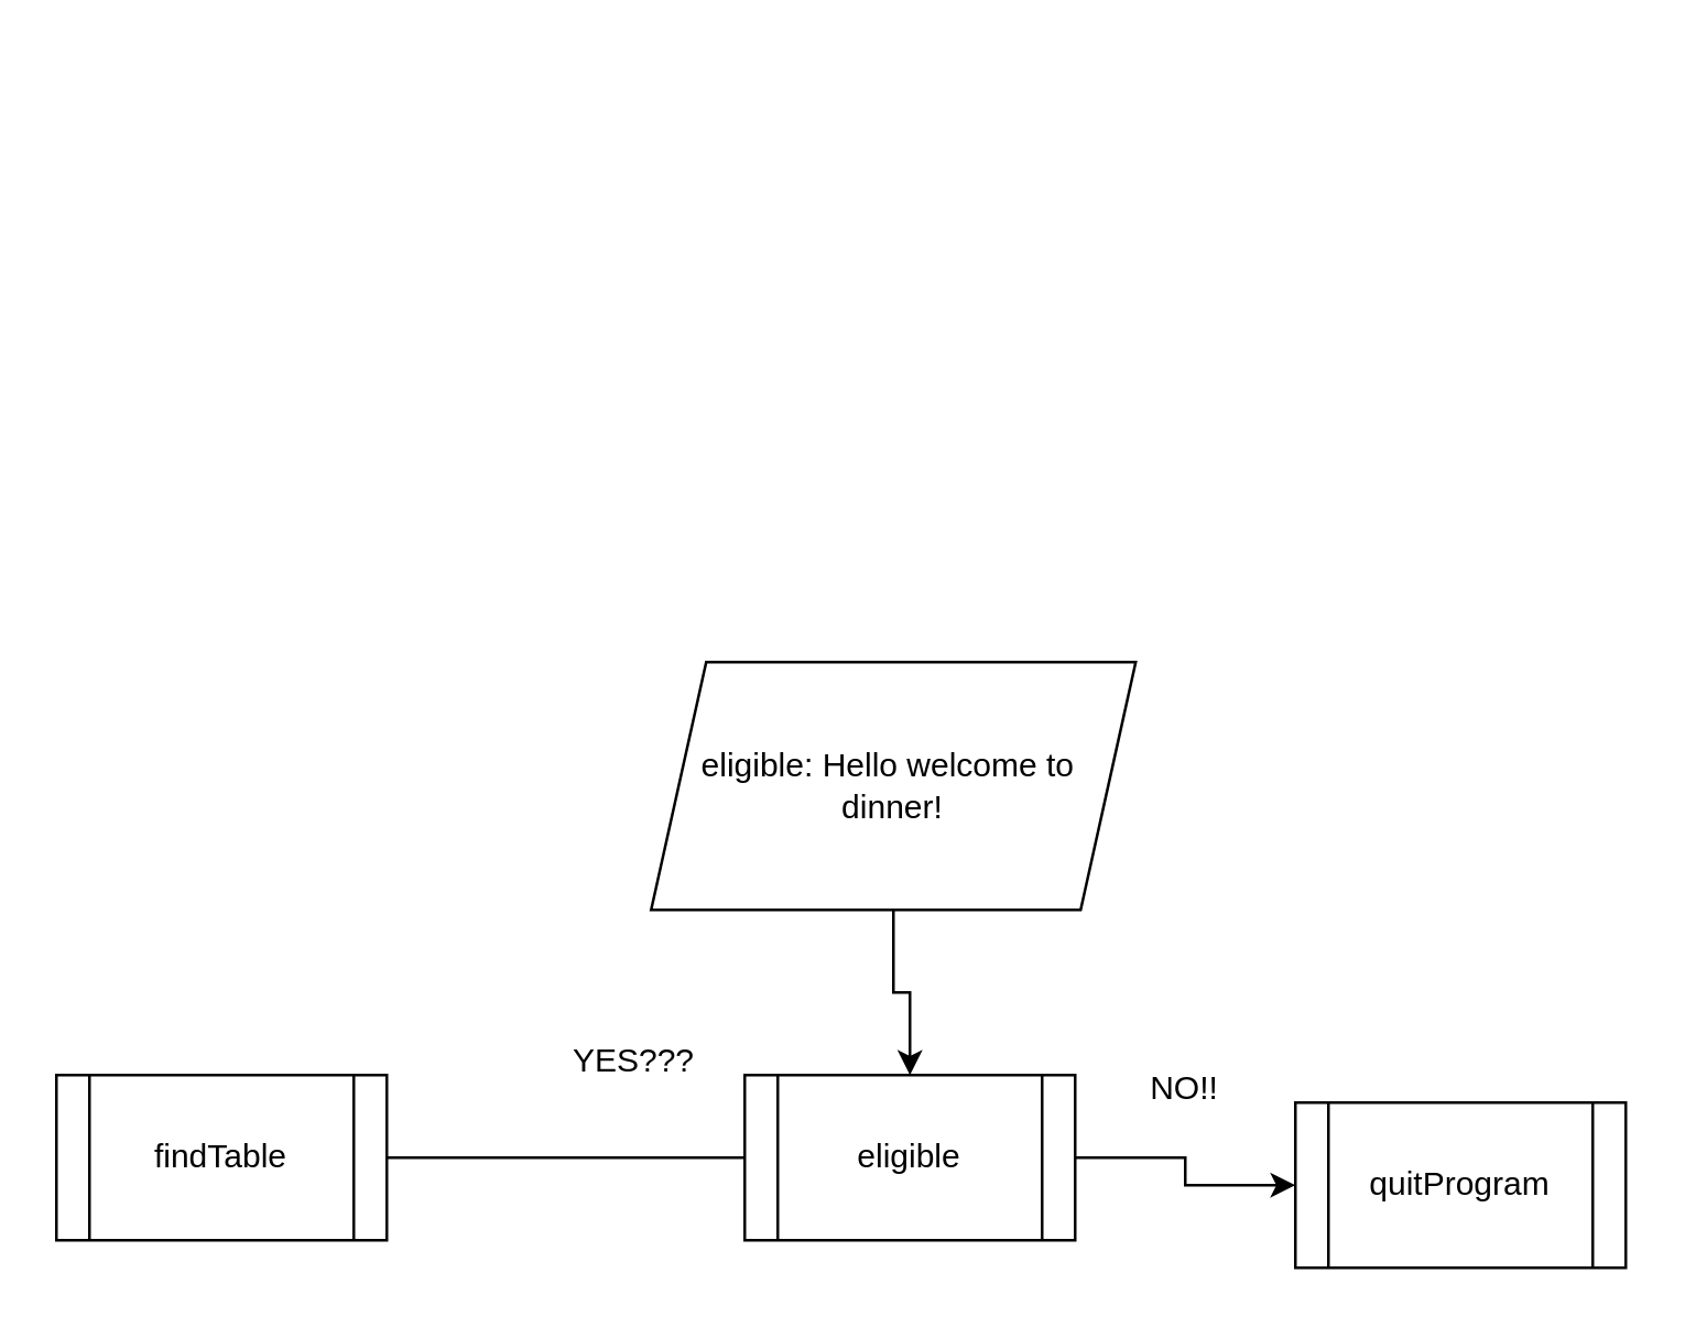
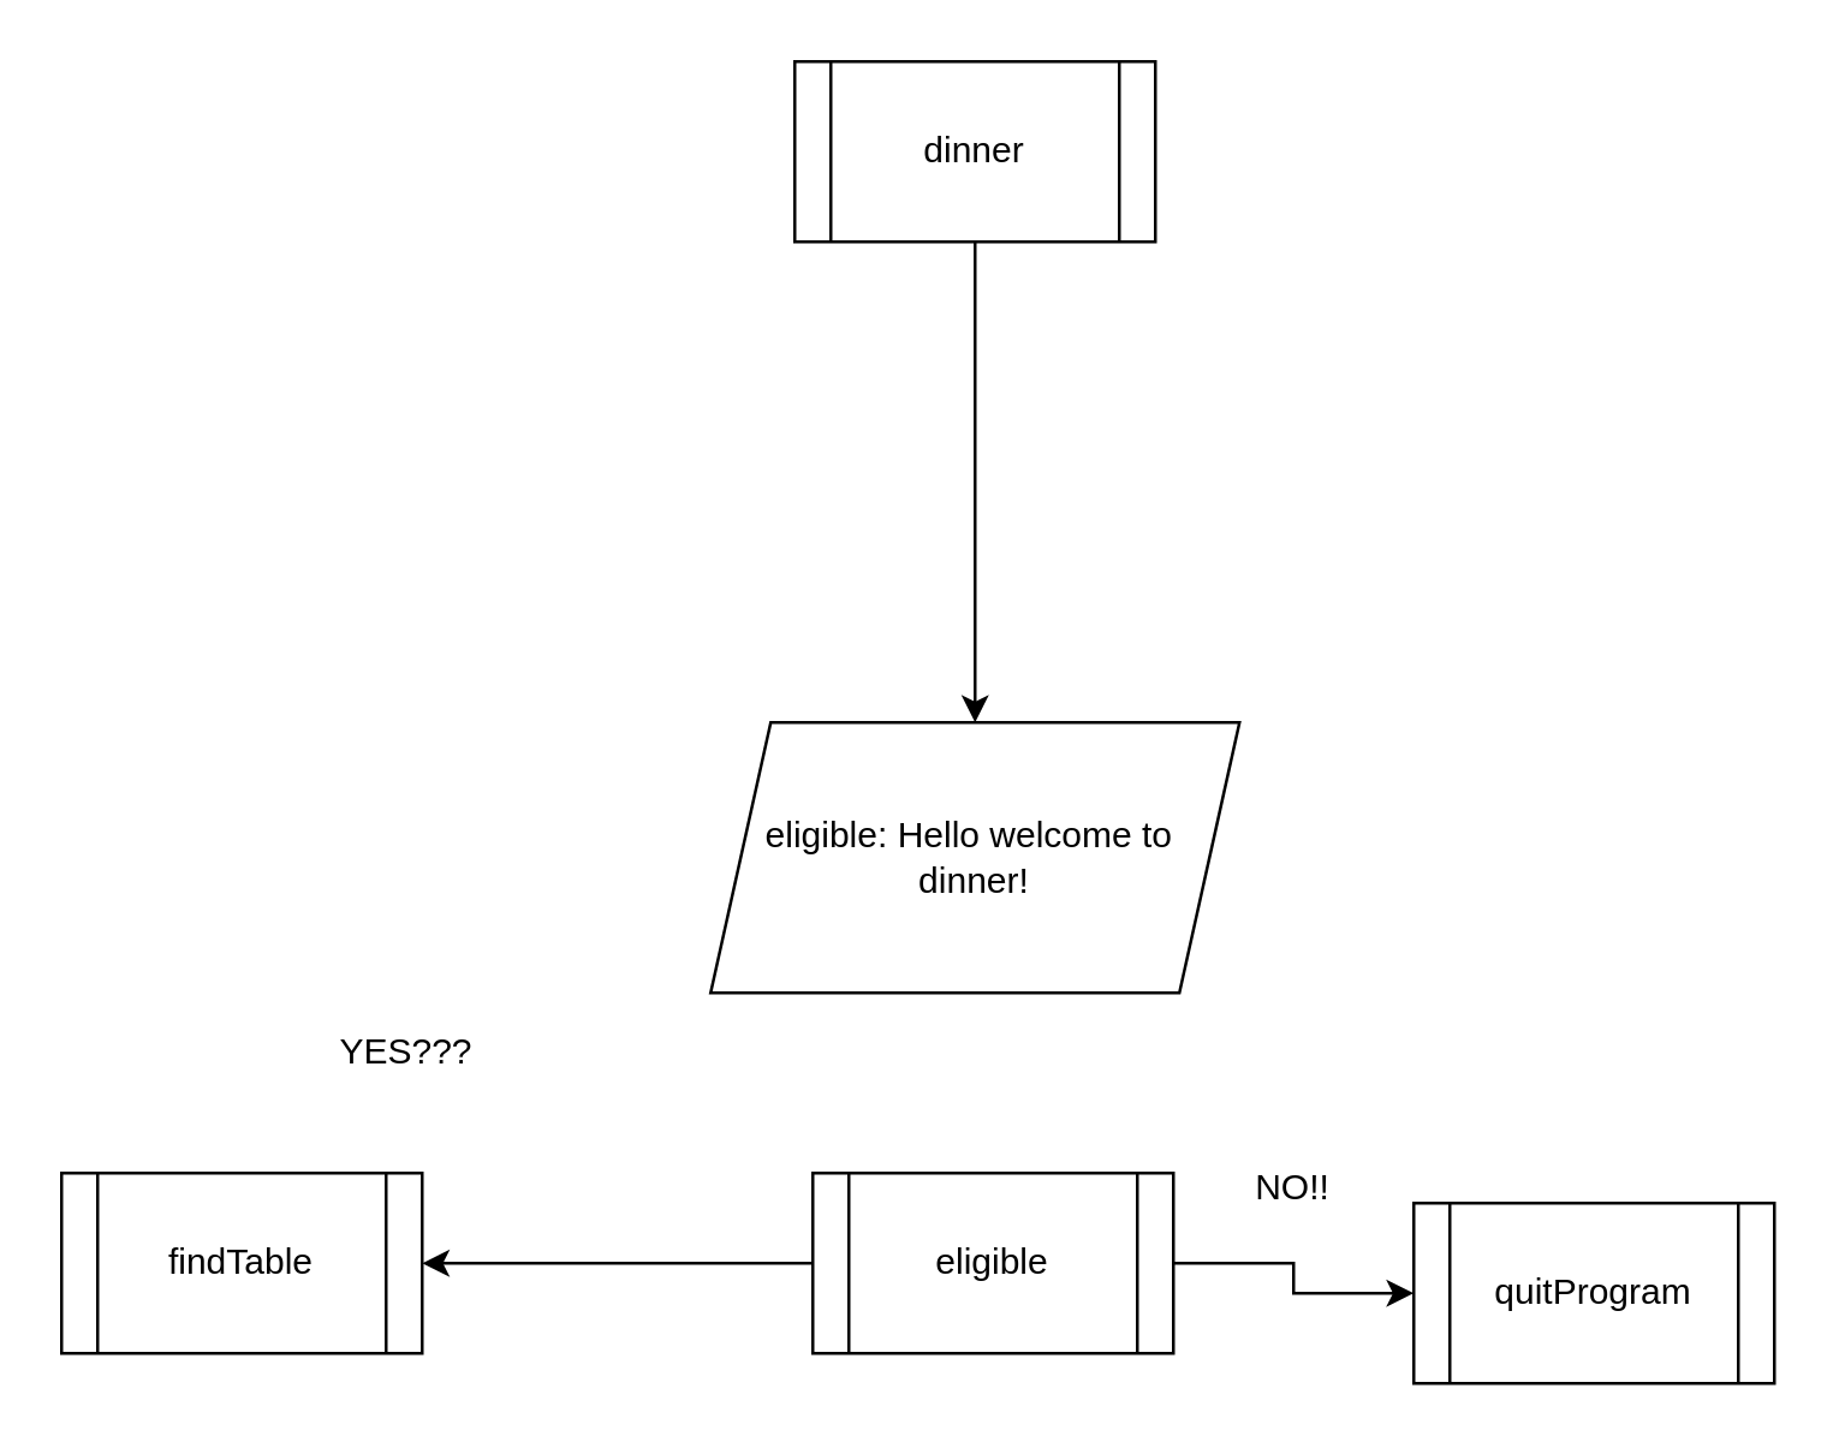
  <mxCell id="0" />
  <mxCell id="1" parent="0" />
- <mxCell id="4" value="" style="edgeStyle=orthogonalEdgeStyle;rounded=0;orthogonalLoop=1;jettySize=auto;html=1;" parent="1" source="5" target="8" edge="1"><mxGeometry relative="1" as="geometry" /></mxCell>
+ <mxCell id="2" style="edgeStyle=orthogonalEdgeStyle;rounded=0;orthogonalLoop=1;jettySize=auto;html=1;" edge="1" parent="1" source="3" target="5"><mxGeometry relative="1" as="geometry" /></mxCell>
+ <mxCell id="3" value="dinner" style="shape=process;whiteSpace=wrap;html=1;backgroundOutline=1;" parent="1" vertex="1"><mxGeometry x="264" y="20" width="120" height="60" as="geometry" /></mxCell>
  <mxCell id="5" value="eligible: Hello welcome to&amp;nbsp;&lt;div&gt;dinner!&lt;/div&gt;" style="shape=parallelogram;perimeter=parallelogramPerimeter;whiteSpace=wrap;html=1;fixedSize=1;" parent="1" vertex="1"><mxGeometry x="236" y="240" width="176" height="90" as="geometry" /></mxCell>
- <mxCell id="6" value="" style="edgeStyle=orthogonalEdgeStyle;rounded=0;orthogonalLoop=1;jettySize=auto;html=1;entryX=1;entryY=0.5;entryDx=0;entryDy=0;endArrow=none;" parent="1" source="8" edge="1" target="10"><mxGeometry relative="1" as="geometry"><mxPoint x="164" y="280" as="targetPoint" /><Array as="points" /></mxGeometry></mxCell>
+ <mxCell id="6" value="" style="edgeStyle=orthogonalEdgeStyle;rounded=0;orthogonalLoop=1;jettySize=auto;html=1;entryX=1;entryY=0.5;entryDx=0;entryDy=0;" parent="1" source="8" edge="1" target="10"><mxGeometry relative="1" as="geometry"><mxPoint x="164" y="280" as="targetPoint" /><Array as="points" /></mxGeometry></mxCell>
  <mxCell id="7" style="edgeStyle=orthogonalEdgeStyle;rounded=0;orthogonalLoop=1;jettySize=auto;html=1;entryX=0;entryY=0.5;entryDx=0;entryDy=0;" parent="1" source="8" target="11" edge="1"><mxGeometry relative="1" as="geometry" /></mxCell>
  <mxCell id="8" value="eligible" style="shape=process;whiteSpace=wrap;html=1;backgroundOutline=1;" parent="1" vertex="1"><mxGeometry x="270" y="390" width="120" height="60" as="geometry" /></mxCell>
- <mxCell id="9" value="YES???" style="text;html=1;align=center;verticalAlign=middle;whiteSpace=wrap;rounded=0;" parent="1" vertex="1"><mxGeometry x="200" y="370" width="60" height="30" as="geometry" /></mxCell>
+ <mxCell id="9" value="YES???" style="text;html=1;align=center;verticalAlign=middle;whiteSpace=wrap;rounded=0;" parent="1" vertex="1"><mxGeometry x="105" y="335" width="60" height="30" as="geometry" /></mxCell>
  <mxCell id="10" value="findTable" style="shape=process;whiteSpace=wrap;html=1;backgroundOutline=1;" parent="1" vertex="1"><mxGeometry x="20" y="390" width="120" height="60" as="geometry" /></mxCell>
  <mxCell id="11" value="quitProgram" style="shape=process;whiteSpace=wrap;html=1;backgroundOutline=1;" parent="1" vertex="1"><mxGeometry x="470" y="400" width="120" height="60" as="geometry" /></mxCell>
  <mxCell id="12" value="NO!!" style="text;html=1;align=center;verticalAlign=middle;whiteSpace=wrap;rounded=0;" parent="1" vertex="1"><mxGeometry x="400" y="380" width="60" height="30" as="geometry" /></mxCell>
